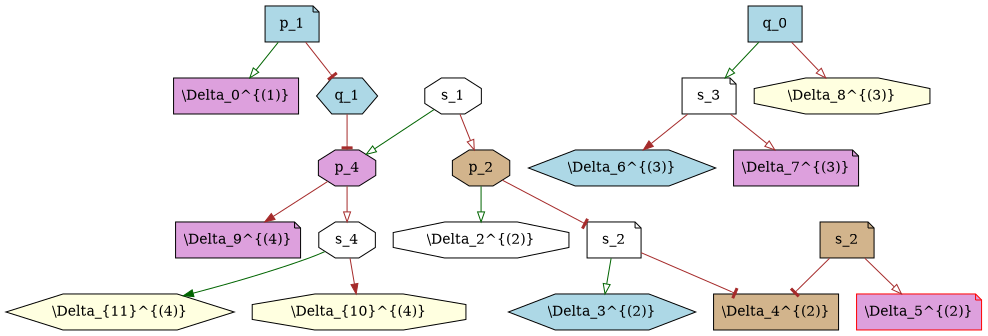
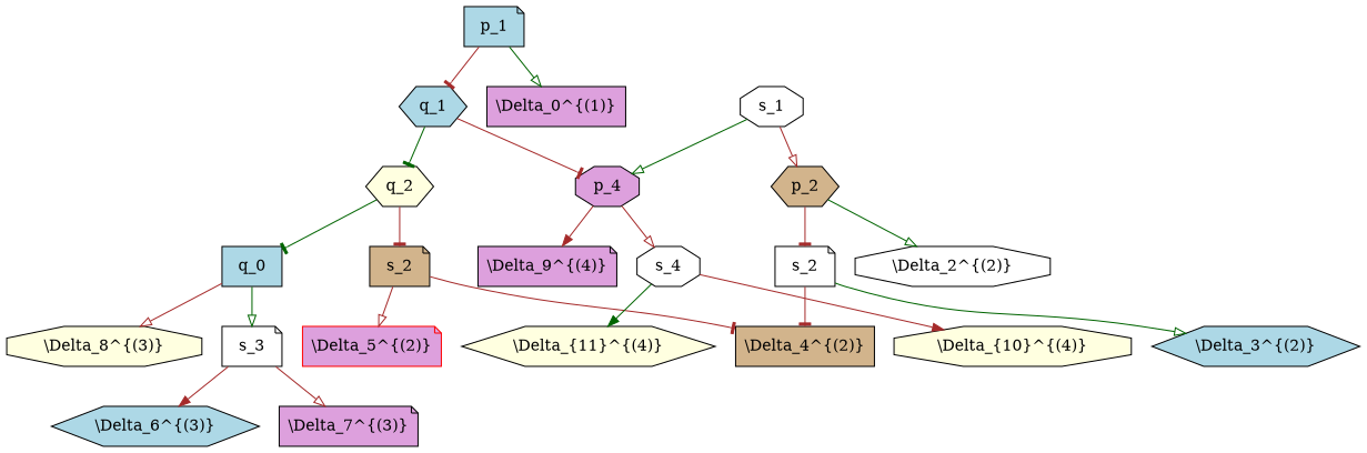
  digraph {
    node [fillcolor=lightblue shape=note style=filled]
    edge [arrowhead=onormal color=brown]
    n1 [label=p_1]
    n2 [fillcolor=plum label="\\Delta_0^{(1)}" shape=box]
    n3 [label=q_1 shape=hexagon]
+   n4 [fillcolor=lightyellow label=q_2 shape=hexagon]
    n5 [fillcolor=plum label=p_4 shape=octagon]
    n6 [fillcolor=tan label=s_2]
    n7 [label=q_0 shape=box]
    n8 [fillcolor=white label=s_1 shape=octagon]
-   n9 [fillcolor=tan label=p_2 shape=octagon]
+   n9 [fillcolor=tan label=p_2 shape=hexagon]
    n10 [fillcolor=plum label="\\Delta_9^{(4)}"]
    n11 [fillcolor=white label=s_4 shape=octagon]
    n12 [fillcolor=lightyellow label="\\Delta_{11}^{(4)}" shape=hexagon]
    n13 [fillcolor=lightyellow label="\\Delta_{10}^{(4)}" shape=octagon]
    n14 [fillcolor=white label="\\Delta_2^{(2)}" shape=octagon]
    n15 [fillcolor=white label=s_2]
    n16 [label="\\Delta_3^{(2)}" shape=hexagon]
    n17 [fillcolor=tan label="\\Delta_4^{(2)}" shape=box]
    n18 [color=red fillcolor=plum label="\\Delta_5^{(2)}"]
    n19 [fillcolor=white label=s_3]
    n20 [fillcolor=lightyellow label="\\Delta_8^{(3)}" shape=octagon]
    n21 [label="\\Delta_6^{(3)}" shape=hexagon]
    n22 [fillcolor=plum label="\\Delta_7^{(3)}"]
    n1 -> n2 [color=darkgreen]
    n1 -> n3 [arrowhead=tee]
+   n3 -> n4 [arrowhead=tee color=darkgreen]
    n3 -> n5 [arrowhead=tee]
+   n4 -> n6 [arrowhead=tee]
+   n4 -> n7 [arrowhead=tee color=darkgreen]
    n5 -> n10 [arrowhead=normal]
    n5 -> n11
    n6 -> n17 [arrowhead=tee]
    n6 -> n18
    n7 -> n19 [color=darkgreen]
    n7 -> n20
    n8 -> n5 [color=darkgreen]
    n8 -> n9
    n9 -> n14 [color=darkgreen]
    n9 -> n15 [arrowhead=tee]
    n11 -> n12 [arrowhead=normal color=darkgreen]
    n11 -> n13 [arrowhead=normal]
    n15 -> n16 [color=darkgreen]
    n15 -> n17 [arrowhead=tee]
    n19 -> n21 [arrowhead=normal]
    n19 -> n22
  }
